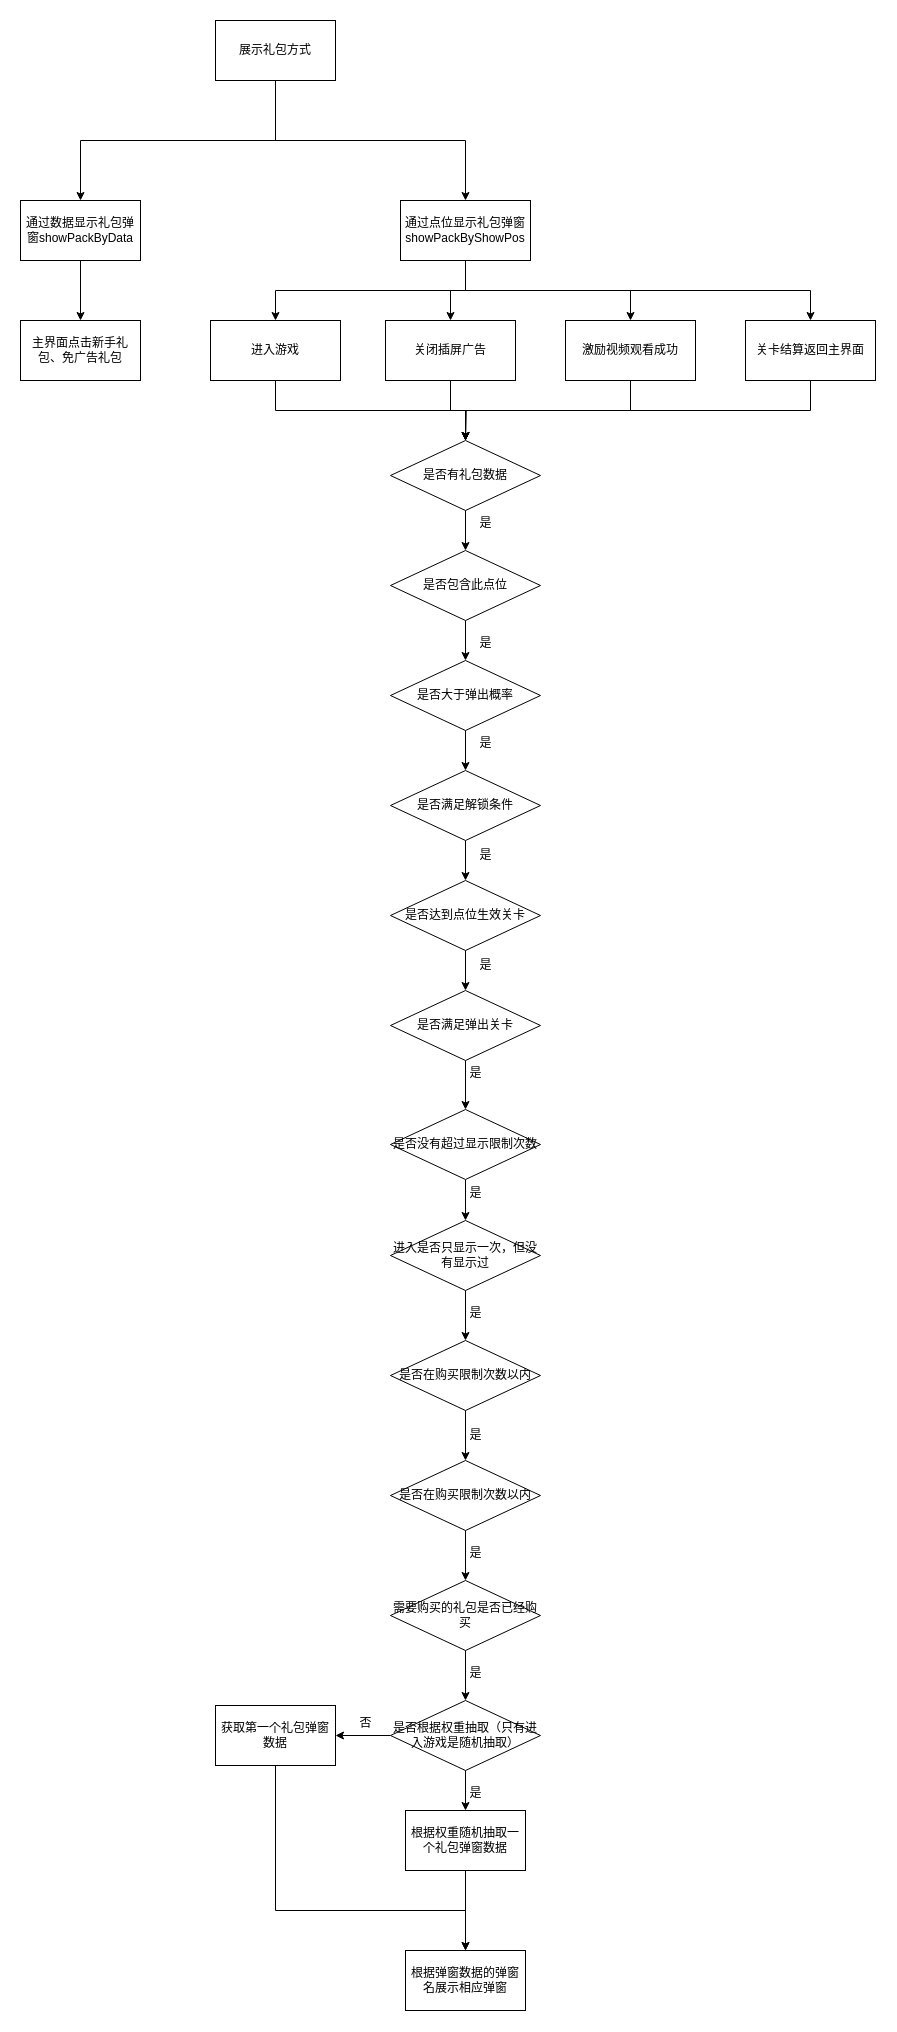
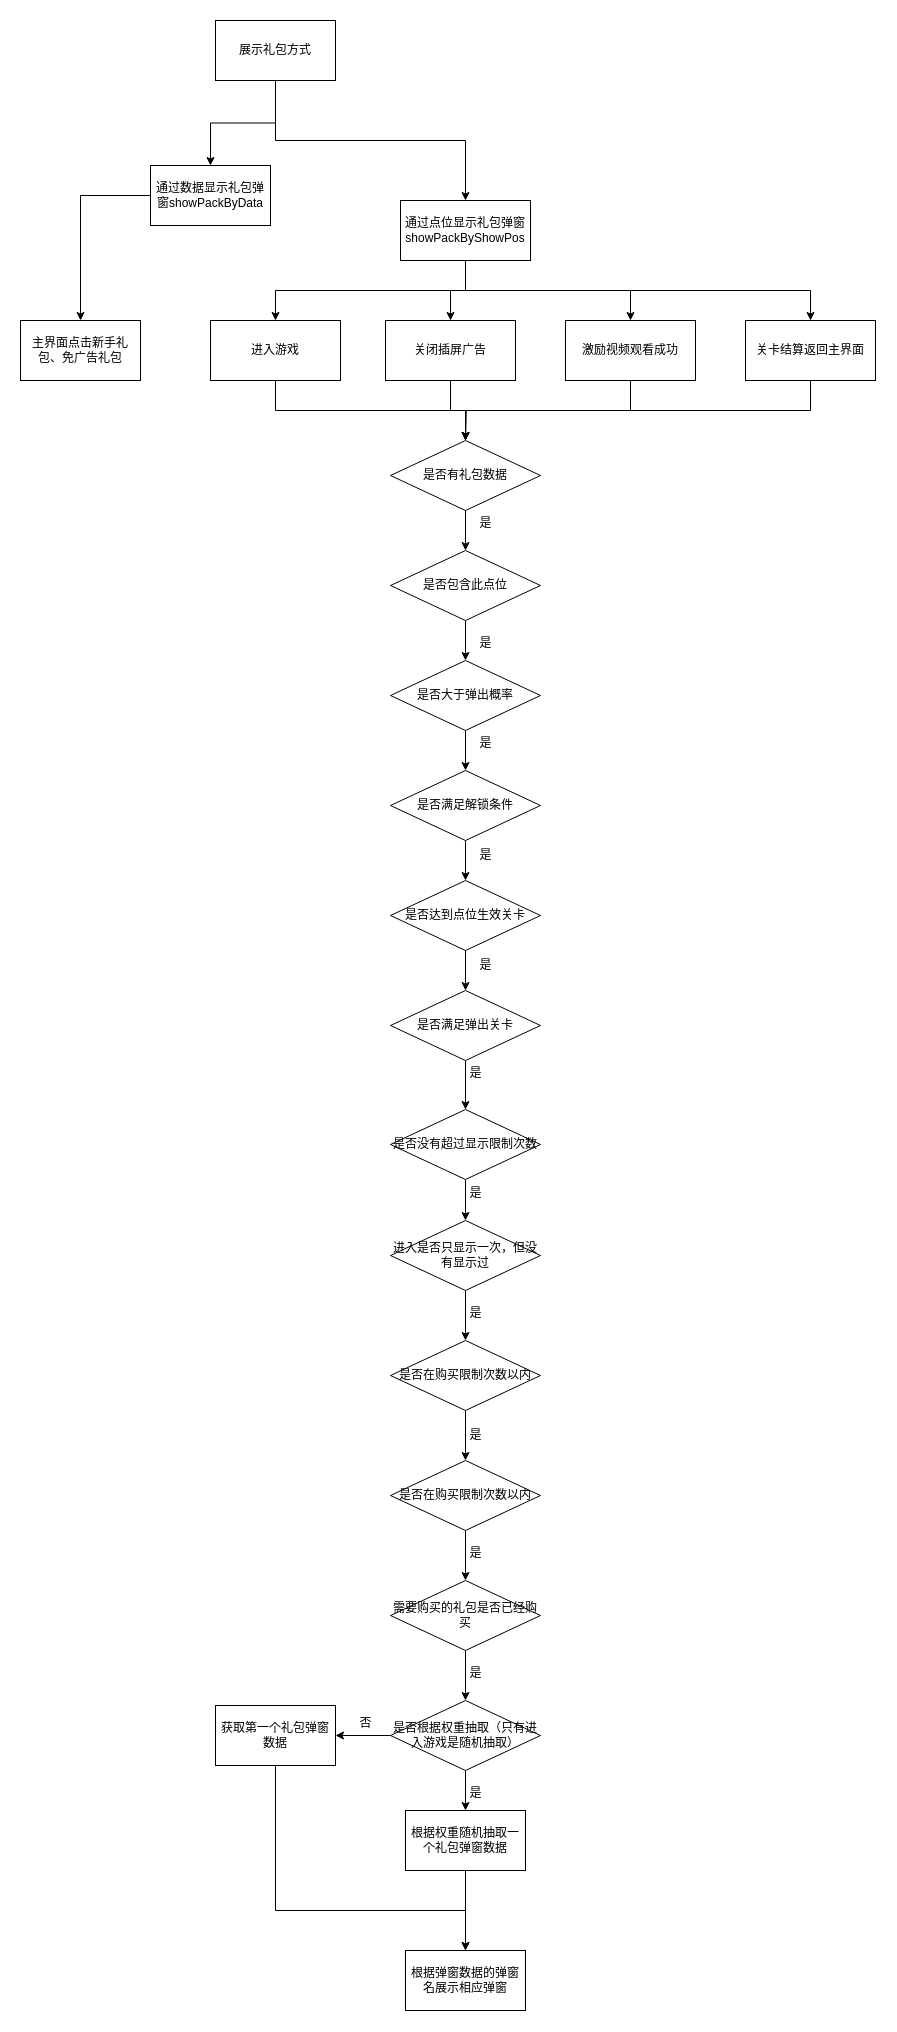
  <mxCell id="0" />
  <mxCell id="1" parent="0" />
  <mxCell id="2" value="" style="edgeStyle=orthogonalEdgeStyle;rounded=0;orthogonalLoop=1;jettySize=auto;html=1;" edge="1" parent="1" source="3" target="9"><mxGeometry relative="1" as="geometry" /></mxCell>
- <mxCell id="3" value="通过数据显示礼包弹窗showPackByData" style="rounded=0;whiteSpace=wrap;html=1;" vertex="1" parent="1"><mxGeometry x="20" y="200" width="120" height="60" as="geometry" /></mxCell>
+ <mxCell id="3" value="通过数据显示礼包弹窗showPackByData" style="rounded=0;whiteSpace=wrap;html=1;" vertex="1" parent="1"><mxGeometry x="150" y="165" width="120" height="60" as="geometry" /></mxCell>
  <mxCell id="4" style="edgeStyle=orthogonalEdgeStyle;rounded=0;orthogonalLoop=1;jettySize=auto;html=1;exitX=0.5;exitY=1;exitDx=0;exitDy=0;" edge="1" parent="1" source="8" target="14"><mxGeometry relative="1" as="geometry" /></mxCell>
  <mxCell id="5" style="edgeStyle=orthogonalEdgeStyle;rounded=0;orthogonalLoop=1;jettySize=auto;html=1;exitX=0.5;exitY=1;exitDx=0;exitDy=0;entryX=0.5;entryY=0;entryDx=0;entryDy=0;" edge="1" parent="1" source="8" target="16"><mxGeometry relative="1" as="geometry" /></mxCell>
  <mxCell id="6" style="edgeStyle=orthogonalEdgeStyle;rounded=0;orthogonalLoop=1;jettySize=auto;html=1;exitX=0.5;exitY=1;exitDx=0;exitDy=0;" edge="1" parent="1" source="8" target="18"><mxGeometry relative="1" as="geometry" /></mxCell>
  <mxCell id="7" style="edgeStyle=orthogonalEdgeStyle;rounded=0;orthogonalLoop=1;jettySize=auto;html=1;exitX=0.5;exitY=1;exitDx=0;exitDy=0;" edge="1" parent="1" source="8" target="20"><mxGeometry relative="1" as="geometry" /></mxCell>
  <mxCell id="8" value="通过点位显示礼包弹窗showPackByShowPos" style="rounded=0;whiteSpace=wrap;html=1;" vertex="1" parent="1"><mxGeometry x="400" y="200" width="130" height="60" as="geometry" /></mxCell>
  <mxCell id="9" value="主界面点击新手礼包、免广告礼包" style="rounded=0;whiteSpace=wrap;html=1;" vertex="1" parent="1"><mxGeometry x="20" y="320" width="120" height="60" as="geometry" /></mxCell>
  <mxCell id="10" style="edgeStyle=orthogonalEdgeStyle;rounded=0;orthogonalLoop=1;jettySize=auto;html=1;exitX=0.5;exitY=1;exitDx=0;exitDy=0;entryX=0.5;entryY=0;entryDx=0;entryDy=0;" edge="1" parent="1" source="12" target="3"><mxGeometry relative="1" as="geometry" /></mxCell>
  <mxCell id="11" style="edgeStyle=orthogonalEdgeStyle;rounded=0;orthogonalLoop=1;jettySize=auto;html=1;exitX=0.5;exitY=1;exitDx=0;exitDy=0;" edge="1" parent="1" source="12" target="8"><mxGeometry relative="1" as="geometry" /></mxCell>
  <mxCell id="12" value="展示礼包方式" style="rounded=0;whiteSpace=wrap;html=1;" vertex="1" parent="1"><mxGeometry x="215" y="20" width="120" height="60" as="geometry" /></mxCell>
  <mxCell id="13" style="edgeStyle=orthogonalEdgeStyle;rounded=0;orthogonalLoop=1;jettySize=auto;html=1;exitX=0.5;exitY=1;exitDx=0;exitDy=0;entryX=0.5;entryY=0;entryDx=0;entryDy=0;" edge="1" parent="1" source="14" target="22"><mxGeometry relative="1" as="geometry" /></mxCell>
  <mxCell id="14" value="进入游戏" style="rounded=0;whiteSpace=wrap;html=1;" vertex="1" parent="1"><mxGeometry x="210" y="320" width="130" height="60" as="geometry" /></mxCell>
  <mxCell id="15" style="edgeStyle=orthogonalEdgeStyle;rounded=0;orthogonalLoop=1;jettySize=auto;html=1;exitX=0.5;exitY=1;exitDx=0;exitDy=0;" edge="1" parent="1" source="16"><mxGeometry relative="1" as="geometry"><mxPoint x="465" y="440" as="targetPoint" /></mxGeometry></mxCell>
  <mxCell id="16" value="关闭插屏广告" style="rounded=0;whiteSpace=wrap;html=1;" vertex="1" parent="1"><mxGeometry x="385" y="320" width="130" height="60" as="geometry" /></mxCell>
  <mxCell id="17" style="edgeStyle=orthogonalEdgeStyle;rounded=0;orthogonalLoop=1;jettySize=auto;html=1;exitX=0.5;exitY=1;exitDx=0;exitDy=0;" edge="1" parent="1" source="18"><mxGeometry relative="1" as="geometry"><mxPoint x="465" y="440" as="targetPoint" /></mxGeometry></mxCell>
  <mxCell id="18" value="激励视频观看成功" style="rounded=0;whiteSpace=wrap;html=1;" vertex="1" parent="1"><mxGeometry x="565" y="320" width="130" height="60" as="geometry" /></mxCell>
  <mxCell id="19" style="edgeStyle=orthogonalEdgeStyle;rounded=0;orthogonalLoop=1;jettySize=auto;html=1;exitX=0.5;exitY=1;exitDx=0;exitDy=0;entryX=0.5;entryY=0;entryDx=0;entryDy=0;" edge="1" parent="1" source="20" target="22"><mxGeometry relative="1" as="geometry" /></mxCell>
  <mxCell id="20" value="关卡结算返回主界面" style="rounded=0;whiteSpace=wrap;html=1;" vertex="1" parent="1"><mxGeometry x="745" y="320" width="130" height="60" as="geometry" /></mxCell>
  <mxCell id="21" value="" style="edgeStyle=orthogonalEdgeStyle;rounded=0;orthogonalLoop=1;jettySize=auto;html=1;" edge="1" parent="1" source="22" target="24"><mxGeometry relative="1" as="geometry" /></mxCell>
  <mxCell id="22" value="是否有礼包数据" style="rhombus;whiteSpace=wrap;html=1;" vertex="1" parent="1"><mxGeometry x="390" y="440" width="150" height="70" as="geometry" /></mxCell>
  <mxCell id="23" value="" style="edgeStyle=orthogonalEdgeStyle;rounded=0;orthogonalLoop=1;jettySize=auto;html=1;" edge="1" parent="1" source="24" target="27"><mxGeometry relative="1" as="geometry" /></mxCell>
  <mxCell id="24" value="是否包含此点位" style="rhombus;whiteSpace=wrap;html=1;" vertex="1" parent="1"><mxGeometry x="390" y="550" width="150" height="70" as="geometry" /></mxCell>
  <mxCell id="25" value="是" style="text;html=1;align=center;verticalAlign=middle;resizable=0;points=[];autosize=1;strokeColor=none;fillColor=none;" vertex="1" parent="1"><mxGeometry x="465" y="508" width="40" height="30" as="geometry" /></mxCell>
  <mxCell id="26" value="" style="edgeStyle=orthogonalEdgeStyle;rounded=0;orthogonalLoop=1;jettySize=auto;html=1;" edge="1" parent="1" source="27" target="30"><mxGeometry relative="1" as="geometry" /></mxCell>
  <mxCell id="27" value="是否大于弹出概率" style="rhombus;whiteSpace=wrap;html=1;" vertex="1" parent="1"><mxGeometry x="390" y="660" width="150" height="70" as="geometry" /></mxCell>
  <mxCell id="28" value="是" style="text;html=1;align=center;verticalAlign=middle;resizable=0;points=[];autosize=1;strokeColor=none;fillColor=none;" vertex="1" parent="1"><mxGeometry x="465" y="628" width="40" height="30" as="geometry" /></mxCell>
  <mxCell id="29" value="" style="edgeStyle=orthogonalEdgeStyle;rounded=0;orthogonalLoop=1;jettySize=auto;html=1;" edge="1" parent="1" source="30" target="33"><mxGeometry relative="1" as="geometry" /></mxCell>
  <mxCell id="30" value="是否满足解锁条件" style="rhombus;whiteSpace=wrap;html=1;" vertex="1" parent="1"><mxGeometry x="390" y="770" width="150" height="70" as="geometry" /></mxCell>
  <mxCell id="31" value="是" style="text;html=1;align=center;verticalAlign=middle;resizable=0;points=[];autosize=1;strokeColor=none;fillColor=none;" vertex="1" parent="1"><mxGeometry x="465" y="728" width="40" height="30" as="geometry" /></mxCell>
  <mxCell id="32" value="" style="edgeStyle=orthogonalEdgeStyle;rounded=0;orthogonalLoop=1;jettySize=auto;html=1;" edge="1" parent="1" source="33" target="36"><mxGeometry relative="1" as="geometry" /></mxCell>
  <mxCell id="33" value="是否达到点位生效关卡" style="rhombus;whiteSpace=wrap;html=1;" vertex="1" parent="1"><mxGeometry x="390" y="880" width="150" height="70" as="geometry" /></mxCell>
  <mxCell id="34" value="是" style="text;html=1;align=center;verticalAlign=middle;resizable=0;points=[];autosize=1;strokeColor=none;fillColor=none;" vertex="1" parent="1"><mxGeometry x="465" y="840" width="40" height="30" as="geometry" /></mxCell>
  <mxCell id="35" value="" style="edgeStyle=orthogonalEdgeStyle;rounded=0;orthogonalLoop=1;jettySize=auto;html=1;" edge="1" parent="1" source="36" target="39"><mxGeometry relative="1" as="geometry" /></mxCell>
  <mxCell id="36" value="是否满足弹出关卡" style="rhombus;whiteSpace=wrap;html=1;" vertex="1" parent="1"><mxGeometry x="390" y="990" width="150" height="70" as="geometry" /></mxCell>
  <mxCell id="37" value="是" style="text;html=1;align=center;verticalAlign=middle;resizable=0;points=[];autosize=1;strokeColor=none;fillColor=none;" vertex="1" parent="1"><mxGeometry x="465" y="950" width="40" height="30" as="geometry" /></mxCell>
  <mxCell id="38" value="" style="edgeStyle=orthogonalEdgeStyle;rounded=0;orthogonalLoop=1;jettySize=auto;html=1;" edge="1" parent="1" source="39" target="42"><mxGeometry relative="1" as="geometry" /></mxCell>
  <mxCell id="39" value="是否没有超过显示限制次数" style="rhombus;whiteSpace=wrap;html=1;" vertex="1" parent="1"><mxGeometry x="390" y="1109" width="150" height="70" as="geometry" /></mxCell>
  <mxCell id="40" value="是" style="text;html=1;align=center;verticalAlign=middle;resizable=0;points=[];autosize=1;strokeColor=none;fillColor=none;" vertex="1" parent="1"><mxGeometry x="455" y="1058" width="40" height="30" as="geometry" /></mxCell>
  <mxCell id="41" style="edgeStyle=orthogonalEdgeStyle;rounded=0;orthogonalLoop=1;jettySize=auto;html=1;exitX=0.5;exitY=1;exitDx=0;exitDy=0;entryX=0.5;entryY=0;entryDx=0;entryDy=0;" edge="1" parent="1" source="42" target="45"><mxGeometry relative="1" as="geometry" /></mxCell>
  <mxCell id="42" value="进入是否只显示一次，但没有显示过" style="rhombus;whiteSpace=wrap;html=1;" vertex="1" parent="1"><mxGeometry x="390" y="1220" width="150" height="70" as="geometry" /></mxCell>
  <mxCell id="43" value="是" style="text;html=1;align=center;verticalAlign=middle;resizable=0;points=[];autosize=1;strokeColor=none;fillColor=none;" vertex="1" parent="1"><mxGeometry x="455" y="1178" width="40" height="30" as="geometry" /></mxCell>
  <mxCell id="44" value="" style="edgeStyle=orthogonalEdgeStyle;rounded=0;orthogonalLoop=1;jettySize=auto;html=1;" edge="1" parent="1" source="45" target="48"><mxGeometry relative="1" as="geometry" /></mxCell>
  <mxCell id="45" value="是否在购买限制次数以内" style="rhombus;whiteSpace=wrap;html=1;" vertex="1" parent="1"><mxGeometry x="390" y="1340" width="150" height="70" as="geometry" /></mxCell>
  <mxCell id="46" value="是" style="text;html=1;align=center;verticalAlign=middle;resizable=0;points=[];autosize=1;strokeColor=none;fillColor=none;" vertex="1" parent="1"><mxGeometry x="455" y="1298" width="40" height="30" as="geometry" /></mxCell>
  <mxCell id="47" value="" style="edgeStyle=orthogonalEdgeStyle;rounded=0;orthogonalLoop=1;jettySize=auto;html=1;" edge="1" parent="1" source="48" target="51"><mxGeometry relative="1" as="geometry" /></mxCell>
  <mxCell id="48" value="是否在购买限制次数以内" style="rhombus;whiteSpace=wrap;html=1;" vertex="1" parent="1"><mxGeometry x="390" y="1460" width="150" height="70" as="geometry" /></mxCell>
  <mxCell id="49" value="是" style="text;html=1;align=center;verticalAlign=middle;resizable=0;points=[];autosize=1;strokeColor=none;fillColor=none;" vertex="1" parent="1"><mxGeometry x="455" y="1420" width="40" height="30" as="geometry" /></mxCell>
  <mxCell id="50" style="edgeStyle=orthogonalEdgeStyle;rounded=0;orthogonalLoop=1;jettySize=auto;html=1;exitX=0.5;exitY=1;exitDx=0;exitDy=0;entryX=0.5;entryY=0;entryDx=0;entryDy=0;" edge="1" parent="1" source="51" target="55"><mxGeometry relative="1" as="geometry" /></mxCell>
  <mxCell id="51" value="需要购买的礼包是否已经购买" style="rhombus;whiteSpace=wrap;html=1;" vertex="1" parent="1"><mxGeometry x="390" y="1580" width="150" height="70" as="geometry" /></mxCell>
  <mxCell id="52" value="是" style="text;html=1;align=center;verticalAlign=middle;resizable=0;points=[];autosize=1;strokeColor=none;fillColor=none;" vertex="1" parent="1"><mxGeometry x="455" y="1538" width="40" height="30" as="geometry" /></mxCell>
  <mxCell id="53" style="edgeStyle=orthogonalEdgeStyle;rounded=0;orthogonalLoop=1;jettySize=auto;html=1;exitX=0.5;exitY=1;exitDx=0;exitDy=0;entryX=0.5;entryY=0;entryDx=0;entryDy=0;" edge="1" parent="1" source="55" target="58"><mxGeometry relative="1" as="geometry" /></mxCell>
  <mxCell id="54" value="" style="edgeStyle=orthogonalEdgeStyle;rounded=0;orthogonalLoop=1;jettySize=auto;html=1;" edge="1" parent="1" source="55" target="60"><mxGeometry relative="1" as="geometry" /></mxCell>
  <mxCell id="55" value="是否根据权重抽取（只有进入游戏是随机抽取）" style="rhombus;whiteSpace=wrap;html=1;" vertex="1" parent="1"><mxGeometry x="390" y="1700" width="150" height="70" as="geometry" /></mxCell>
  <mxCell id="56" value="是" style="text;html=1;align=center;verticalAlign=middle;resizable=0;points=[];autosize=1;strokeColor=none;fillColor=none;" vertex="1" parent="1"><mxGeometry x="455" y="1658" width="40" height="30" as="geometry" /></mxCell>
  <mxCell id="57" style="edgeStyle=orthogonalEdgeStyle;rounded=0;orthogonalLoop=1;jettySize=auto;html=1;exitX=0.5;exitY=1;exitDx=0;exitDy=0;entryX=0.5;entryY=0;entryDx=0;entryDy=0;" edge="1" parent="1" source="58" target="63"><mxGeometry relative="1" as="geometry" /></mxCell>
  <mxCell id="58" value="根据权重随机抽取一个礼包弹窗数据" style="rounded=0;whiteSpace=wrap;html=1;" vertex="1" parent="1"><mxGeometry x="405" y="1810" width="120" height="60" as="geometry" /></mxCell>
  <mxCell id="59" style="edgeStyle=orthogonalEdgeStyle;rounded=0;orthogonalLoop=1;jettySize=auto;html=1;exitX=0.5;exitY=1;exitDx=0;exitDy=0;" edge="1" parent="1" source="60"><mxGeometry relative="1" as="geometry"><mxPoint x="465" y="1950" as="targetPoint" /><Array as="points"><mxPoint x="275" y="1910" /><mxPoint x="465" y="1910" /></Array></mxGeometry></mxCell>
  <mxCell id="60" value="获取第一个礼包弹窗数据" style="rounded=0;whiteSpace=wrap;html=1;" vertex="1" parent="1"><mxGeometry x="215" y="1705" width="120" height="60" as="geometry" /></mxCell>
  <mxCell id="61" value="是" style="text;html=1;align=center;verticalAlign=middle;resizable=0;points=[];autosize=1;strokeColor=none;fillColor=none;" vertex="1" parent="1"><mxGeometry x="455" y="1778" width="40" height="30" as="geometry" /></mxCell>
  <mxCell id="62" value="否" style="text;html=1;align=center;verticalAlign=middle;resizable=0;points=[];autosize=1;strokeColor=none;fillColor=none;" vertex="1" parent="1"><mxGeometry x="345" y="1708" width="40" height="30" as="geometry" /></mxCell>
  <mxCell id="63" value="根据弹窗数据的弹窗名展示相应弹窗" style="rounded=0;whiteSpace=wrap;html=1;" vertex="1" parent="1"><mxGeometry x="405" y="1950" width="120" height="60" as="geometry" /></mxCell>
